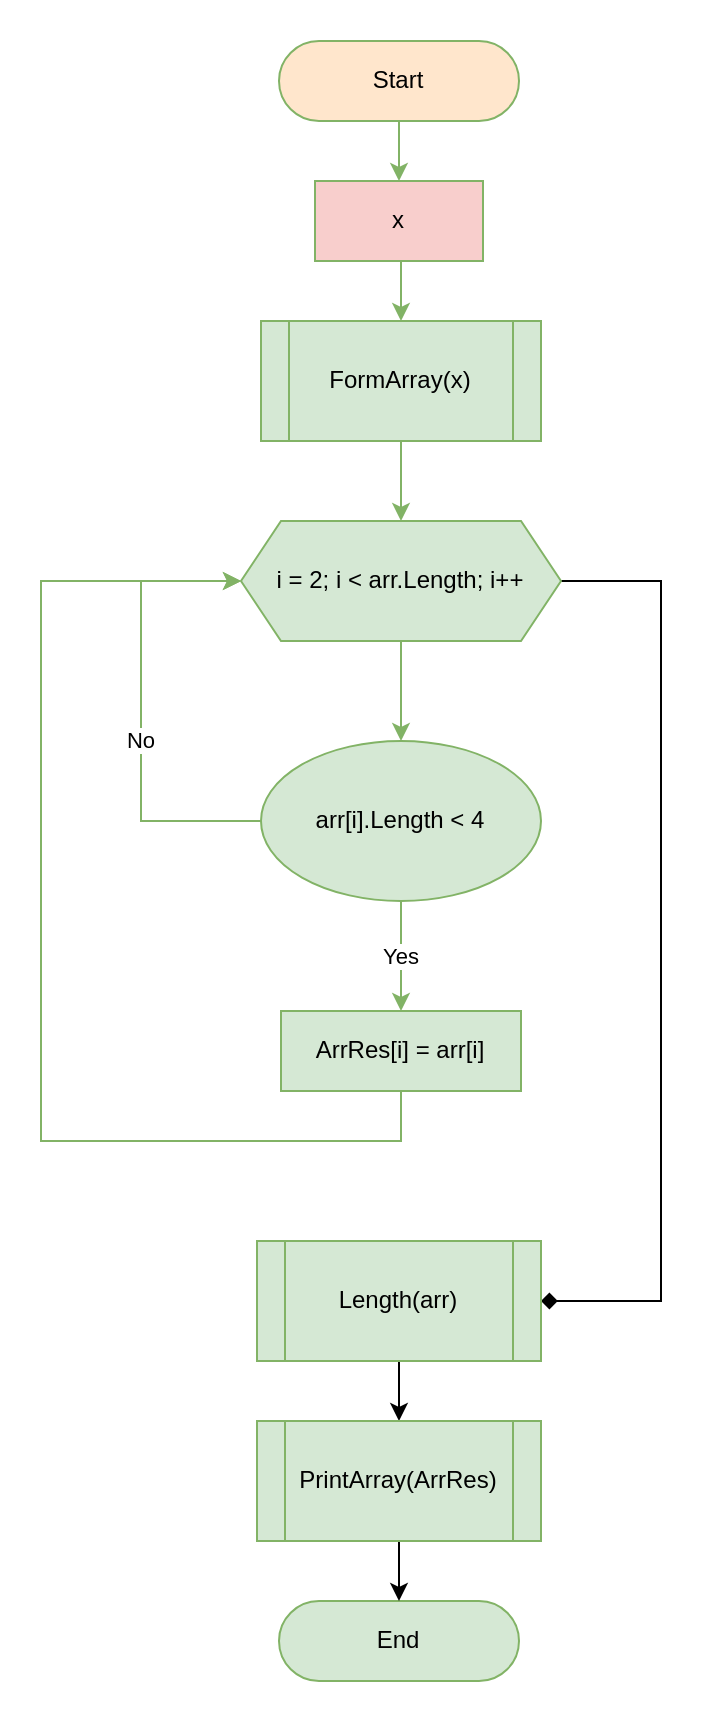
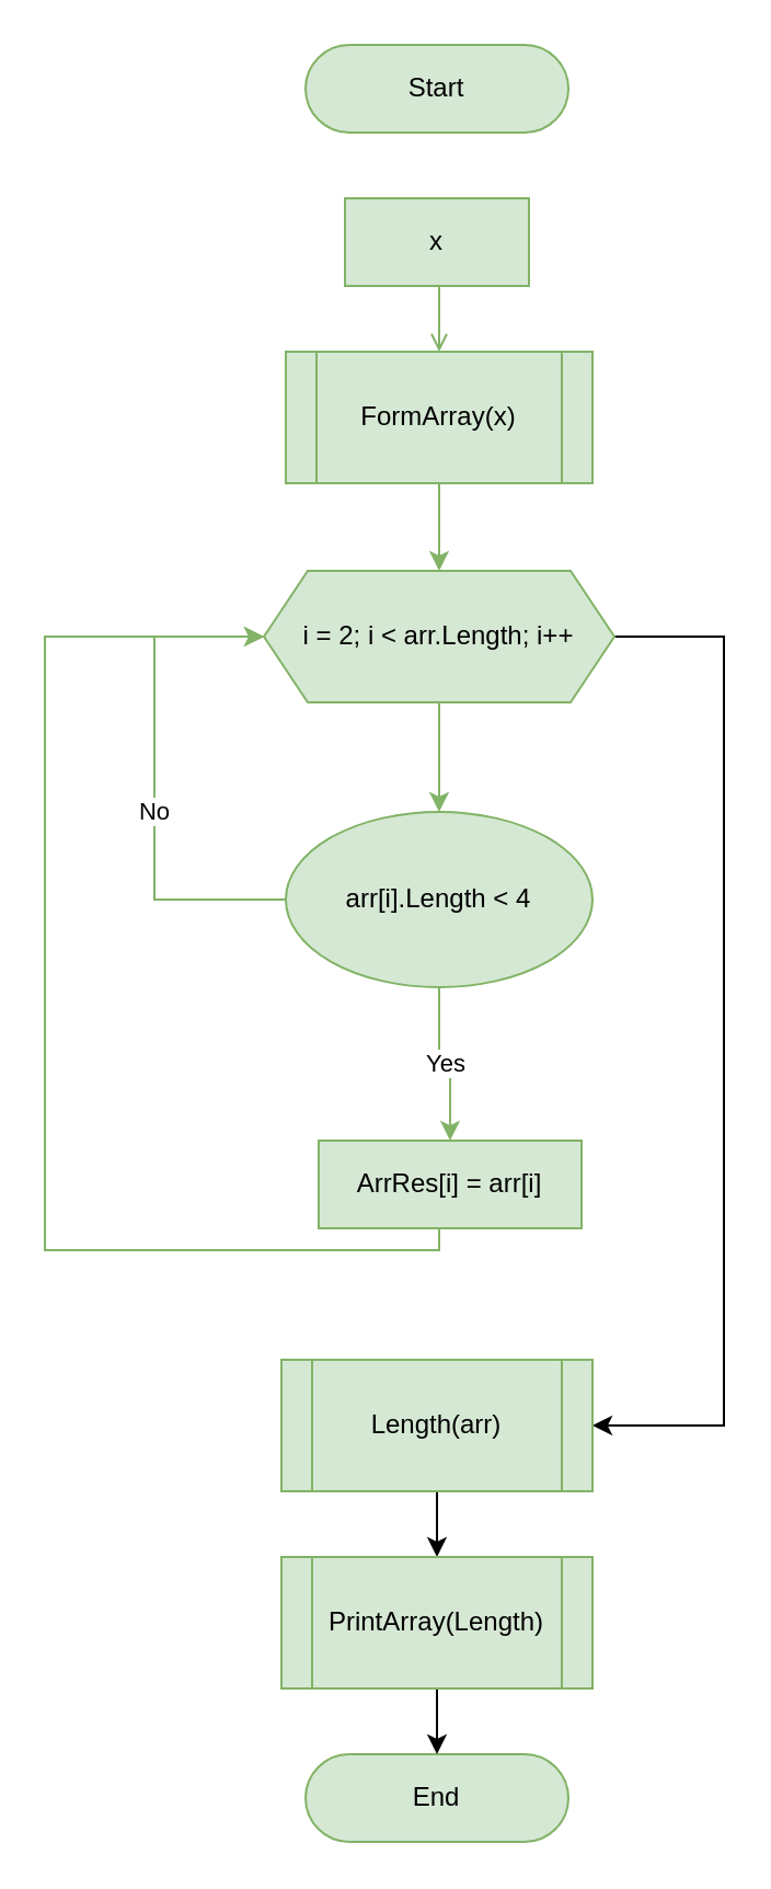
  <mxCell id="0" />
  <mxCell id="1" parent="0" />
- <mxCell id="2" style="edgeStyle=orthogonalEdgeStyle;rounded=0;orthogonalLoop=1;jettySize=auto;html=1;exitX=0.5;exitY=1;exitDx=0;exitDy=0;entryX=0.5;entryY=0;entryDx=0;entryDy=0;fillColor=#d5e8d4;strokeColor=#82b366;" parent="1" source="3" target="5" edge="1"><mxGeometry relative="1" as="geometry" /></mxCell>
- <mxCell id="3" value="Start" style="rounded=1;whiteSpace=wrap;html=1;arcSize=50;fillColor=#ffe6cc;strokeColor=#82b366;" parent="1" vertex="1"><mxGeometry x="139" y="20" width="120" height="40" as="geometry" /></mxCell>
- <mxCell id="4" style="edgeStyle=orthogonalEdgeStyle;rounded=0;orthogonalLoop=1;jettySize=auto;html=1;entryX=0.5;entryY=0;entryDx=0;entryDy=0;fillColor=#d5e8d4;strokeColor=#82b366;" parent="1" source="5" target="13" edge="1"><mxGeometry relative="1" as="geometry"><Array as="points"><mxPoint x="199" y="160" /></Array></mxGeometry></mxCell>
- <mxCell id="5" value="x" style="rounded=0;whiteSpace=wrap;html=1;fillColor=#f8cecc;strokeColor=#82b366;" parent="1" vertex="1"><mxGeometry x="157" y="90" width="84" height="40" as="geometry" /></mxCell>
+ <mxCell id="3" value="Start" style="rounded=1;whiteSpace=wrap;html=1;arcSize=50;fillColor=#d5e8d4;strokeColor=#82b366;" parent="1" vertex="1"><mxGeometry x="139" y="20" width="120" height="40" as="geometry" /></mxCell>
+ <mxCell id="4" style="edgeStyle=orthogonalEdgeStyle;rounded=0;orthogonalLoop=1;jettySize=auto;html=1;entryX=0.5;entryY=0;entryDx=0;entryDy=0;fillColor=#d5e8d4;strokeColor=#82b366;endArrow=open;" parent="1" source="5" target="13" edge="1"><mxGeometry relative="1" as="geometry"><Array as="points"><mxPoint x="199" y="160" /></Array></mxGeometry></mxCell>
+ <mxCell id="5" value="x" style="rounded=0;whiteSpace=wrap;html=1;fillColor=#d5e8d4;strokeColor=#82b366;" parent="1" vertex="1"><mxGeometry x="157" y="90" width="84" height="40" as="geometry" /></mxCell>
  <mxCell id="6" value="No" style="edgeStyle=orthogonalEdgeStyle;rounded=0;orthogonalLoop=1;jettySize=auto;html=1;exitX=1;exitY=0.5;exitDx=0;exitDy=0;entryX=0;entryY=0.5;entryDx=0;entryDy=0;fillColor=#d5e8d4;strokeColor=#82b366;" parent="1" source="7" target="16" edge="1"><mxGeometry x="0.297" relative="1" as="geometry"><mxPoint x="329" y="465" as="targetPoint" /><Array as="points"><mxPoint x="70" y="410" /><mxPoint x="70" y="290" /></Array><mxPoint as="offset" /></mxGeometry></mxCell>
  <mxCell id="7" value="arr[i].Length &amp;lt; 4" style="ellipse;whiteSpace=wrap;html=1;fillColor=#d5e8d4;strokeColor=#82b366;" parent="1" vertex="1"><mxGeometry x="130" y="370" width="140" height="80" as="geometry" /></mxCell>
  <mxCell id="8" value="Yes" style="edgeStyle=orthogonalEdgeStyle;rounded=0;orthogonalLoop=1;jettySize=auto;html=1;exitX=0.5;exitY=1;exitDx=0;exitDy=0;entryX=0.5;entryY=0;entryDx=0;entryDy=0;fillColor=#d5e8d4;strokeColor=#82b366;" parent="1" source="7" target="10" edge="1"><mxGeometry relative="1" as="geometry"><mxPoint x="219" y="645" as="sourcePoint" /></mxGeometry></mxCell>
  <mxCell id="9" style="edgeStyle=orthogonalEdgeStyle;rounded=0;orthogonalLoop=1;jettySize=auto;html=1;entryX=0;entryY=0.5;entryDx=0;entryDy=0;exitX=0.5;exitY=1;exitDx=0;exitDy=0;fillColor=#d5e8d4;strokeColor=#82b366;" edge="1" parent="1" source="10" target="16"><mxGeometry relative="1" as="geometry"><Array as="points"><mxPoint x="200" y="570" /><mxPoint x="20" y="570" /><mxPoint x="20" y="290" /></Array></mxGeometry></mxCell>
- <mxCell id="10" value="ArrRes[i] = arr[i]" style="rounded=0;whiteSpace=wrap;html=1;fillColor=#d5e8d4;strokeColor=#82b366;" parent="1" vertex="1"><mxGeometry x="140" y="505" width="120" height="40" as="geometry" /></mxCell>
+ <mxCell id="10" value="ArrRes[i] = arr[i]" style="rounded=0;whiteSpace=wrap;html=1;fillColor=#d5e8d4;strokeColor=#82b366;" parent="1" vertex="1"><mxGeometry x="145" y="520" width="120" height="40" as="geometry" /></mxCell>
  <mxCell id="11" value="End" style="rounded=1;whiteSpace=wrap;html=1;arcSize=50;fillColor=#d5e8d4;strokeColor=#82b366;" parent="1" vertex="1"><mxGeometry x="139" y="800" width="120" height="40" as="geometry" /></mxCell>
  <mxCell id="12" style="edgeStyle=orthogonalEdgeStyle;rounded=0;orthogonalLoop=1;jettySize=auto;html=1;entryX=0.5;entryY=0;entryDx=0;entryDy=0;fillColor=#d5e8d4;strokeColor=#82b366;" edge="1" parent="1" source="13" target="16"><mxGeometry relative="1" as="geometry" /></mxCell>
  <mxCell id="13" value="FormArray(x)" style="shape=process;whiteSpace=wrap;html=1;backgroundOutline=1;fillColor=#d5e8d4;strokeColor=#82b366;" parent="1" vertex="1"><mxGeometry x="130" y="160" width="140" height="60" as="geometry" /></mxCell>
  <mxCell id="14" style="edgeStyle=orthogonalEdgeStyle;rounded=0;orthogonalLoop=1;jettySize=auto;html=1;entryX=0.5;entryY=0;entryDx=0;entryDy=0;fillColor=#d5e8d4;strokeColor=#82b366;" edge="1" parent="1" source="16" target="7"><mxGeometry relative="1" as="geometry" /></mxCell>
- <mxCell id="15" style="edgeStyle=orthogonalEdgeStyle;rounded=0;orthogonalLoop=1;jettySize=auto;html=1;entryX=1;entryY=0.5;entryDx=0;entryDy=0;endArrow=diamond;" edge="1" parent="1" source="16" target="18"><mxGeometry relative="1" as="geometry"><Array as="points"><mxPoint x="330" y="290" /><mxPoint x="330" y="650" /></Array></mxGeometry></mxCell>
+ <mxCell id="15" style="edgeStyle=orthogonalEdgeStyle;rounded=0;orthogonalLoop=1;jettySize=auto;html=1;entryX=1;entryY=0.5;entryDx=0;entryDy=0;" edge="1" parent="1" source="16" target="18"><mxGeometry relative="1" as="geometry"><Array as="points"><mxPoint x="330" y="290" /><mxPoint x="330" y="650" /></Array></mxGeometry></mxCell>
  <mxCell id="16" value="i = 2; i &amp;lt; arr.Length; i++" style="shape=hexagon;perimeter=hexagonPerimeter2;whiteSpace=wrap;html=1;fixedSize=1;fillColor=#d5e8d4;strokeColor=#82b366;" vertex="1" parent="1"><mxGeometry x="120" y="260" width="160" height="60" as="geometry" /></mxCell>
  <mxCell id="17" style="edgeStyle=orthogonalEdgeStyle;rounded=0;orthogonalLoop=1;jettySize=auto;html=1;entryX=0.5;entryY=0;entryDx=0;entryDy=0;" edge="1" parent="1" source="18" target="20"><mxGeometry relative="1" as="geometry" /></mxCell>
  <mxCell id="18" value="Length(arr)" style="shape=process;whiteSpace=wrap;html=1;backgroundOutline=1;fillColor=#d5e8d4;strokeColor=#82b366;" vertex="1" parent="1"><mxGeometry x="128" y="620" width="142" height="60" as="geometry" /></mxCell>
  <mxCell id="19" style="edgeStyle=orthogonalEdgeStyle;rounded=0;orthogonalLoop=1;jettySize=auto;html=1;entryX=0.5;entryY=0;entryDx=0;entryDy=0;" edge="1" parent="1" source="20" target="11"><mxGeometry relative="1" as="geometry" /></mxCell>
- <mxCell id="20" value="PrintArray(ArrRes)" style="shape=process;whiteSpace=wrap;html=1;backgroundOutline=1;fillColor=#d5e8d4;strokeColor=#82b366;" vertex="1" parent="1"><mxGeometry x="128" y="710" width="142" height="60" as="geometry" /></mxCell>
+ <mxCell id="20" value="PrintArray(Length)" style="shape=process;whiteSpace=wrap;html=1;backgroundOutline=1;fillColor=#d5e8d4;strokeColor=#82b366;" vertex="1" parent="1"><mxGeometry x="128" y="710" width="142" height="60" as="geometry" /></mxCell>
